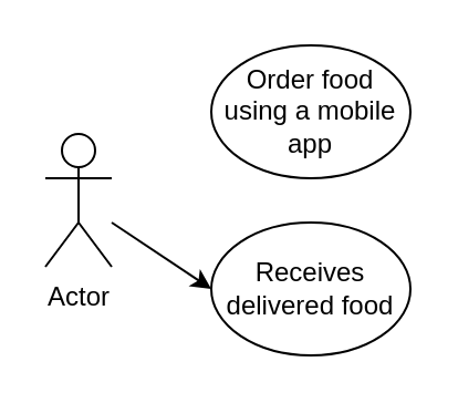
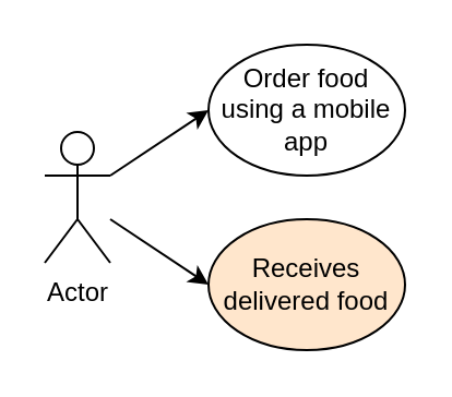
  <mxCell id="0" />
  <mxCell id="1" parent="0" />
  <mxCell id="2" value="Actor" style="shape=umlActor;verticalLabelPosition=bottom;verticalAlign=top;html=1;outlineConnect=0;" vertex="1" parent="1"><mxGeometry x="20" y="60" width="30" height="60" as="geometry" /></mxCell>
  <mxCell id="3" value="Order food using a mobile app" style="ellipse;whiteSpace=wrap;html=1;" vertex="1" parent="1"><mxGeometry x="95" y="20" width="90" height="60" as="geometry" /></mxCell>
- <mxCell id="4" value="Receives delivered food" style="ellipse;whiteSpace=wrap;html=1;" vertex="1" parent="1"><mxGeometry x="95" y="100" width="90" height="60" as="geometry" /></mxCell>
+ <mxCell id="4" value="Receives delivered food" style="ellipse;whiteSpace=wrap;html=1;fillColor=#ffe6cc;" vertex="1" parent="1"><mxGeometry x="95" y="100" width="90" height="60" as="geometry" /></mxCell>
  <mxCell id="5" value="" style="endArrow=classic;html=1;entryX=0;entryY=0.5;entryDx=0;entryDy=0;" edge="1" parent="1" source="2" target="4"><mxGeometry width="50" height="50" relative="1" as="geometry"><mxPoint x="195" y="140" as="sourcePoint" /><mxPoint x="245" y="90" as="targetPoint" /></mxGeometry></mxCell>
+ <mxCell id="6" value="" style="endArrow=classic;html=1;entryX=0;entryY=0.5;entryDx=0;entryDy=0;" edge="1" parent="1" source="2" target="3"><mxGeometry width="50" height="50" relative="1" as="geometry"><mxPoint x="195" y="140" as="sourcePoint" /><mxPoint x="245" y="90" as="targetPoint" /></mxGeometry></mxCell>
